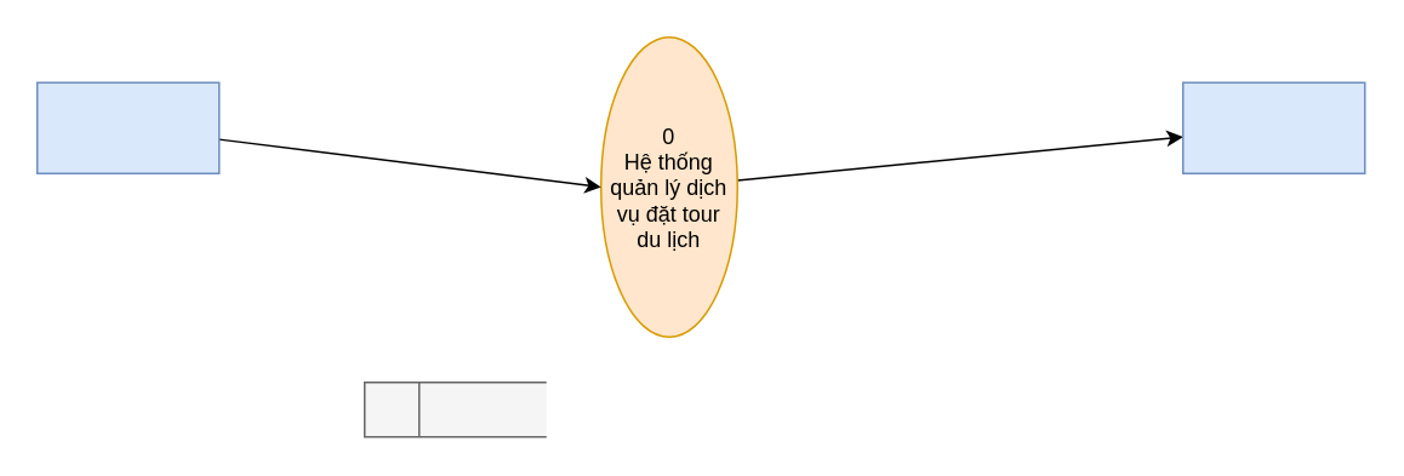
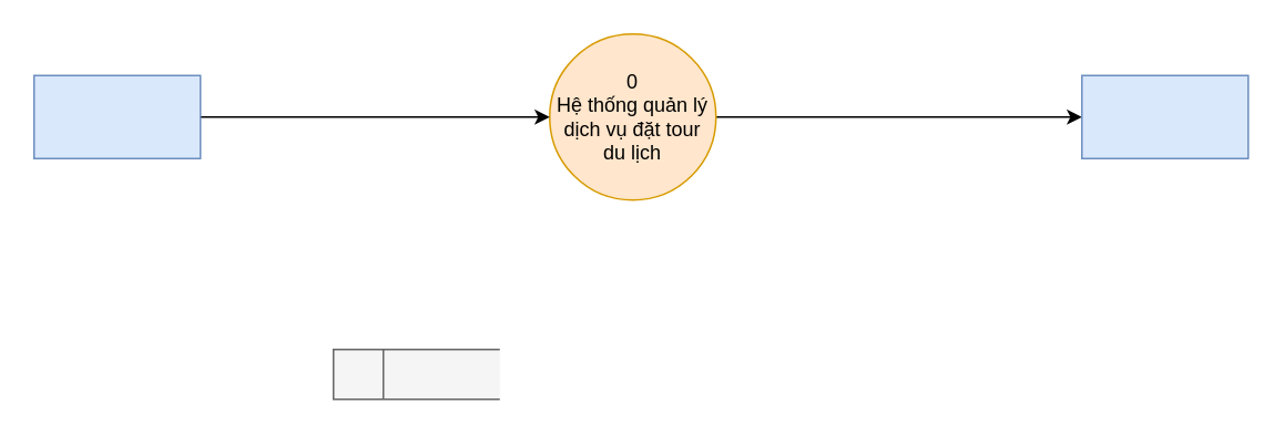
  <mxCell id="0" />
  <mxCell id="1" parent="0" />
  <mxCell id="2" style="rounded=0;orthogonalLoop=1;jettySize=auto;html=1;" edge="1" parent="1" source="3" target="5"><mxGeometry relative="1" as="geometry" /></mxCell>
- <mxCell id="3" value="0&lt;br&gt;Hệ thống quản lý dịch vụ đặt tour du lịch" style="shape=ellipse;html=1;dashed=0;whiteSpace=wrap;aspect=fixed;perimeter=ellipsePerimeter;fillColor=#ffe6cc;strokeColor=#d79b00;" vertex="1" parent="1"><mxGeometry x="330" y="20" width="75" height="165" as="geometry" /></mxCell>
+ <mxCell id="3" value="0&lt;br&gt;Hệ thống quản lý dịch vụ đặt tour du lịch" style="shape=ellipse;html=1;dashed=0;whiteSpace=wrap;aspect=fixed;perimeter=ellipsePerimeter;fillColor=#ffe6cc;strokeColor=#d79b00;" vertex="1" parent="1"><mxGeometry x="330" y="20" width="100" height="100" as="geometry" /></mxCell>
  <mxCell id="4" value="" style="html=1;dashed=0;whiteSpace=wrap;shape=mxgraph.dfd.dataStoreID;align=left;spacingLeft=3;points=[[0,0],[0.5,0],[1,0],[0,0.5],[1,0.5],[0,1],[0.5,1],[1,1]];fillColor=#f5f5f5;fontColor=#333333;strokeColor=#666666;" vertex="1" parent="1"><mxGeometry x="200" y="210" width="100" height="30" as="geometry" /></mxCell>
  <mxCell id="5" value="" style="html=1;dashed=0;whiteSpace=wrap;fillColor=#dae8fc;strokeColor=#6c8ebf;" vertex="1" parent="1"><mxGeometry x="650" y="45" width="100" height="50" as="geometry" /></mxCell>
  <mxCell id="6" style="rounded=0;orthogonalLoop=1;jettySize=auto;html=1;entryX=0;entryY=0.5;entryDx=0;entryDy=0;" edge="1" parent="1" source="7" target="3"><mxGeometry relative="1" as="geometry" /></mxCell>
  <mxCell id="7" value="" style="html=1;dashed=0;whiteSpace=wrap;fillColor=#dae8fc;strokeColor=#6c8ebf;" vertex="1" parent="1"><mxGeometry x="20" y="45" width="100" height="50" as="geometry" /></mxCell>
